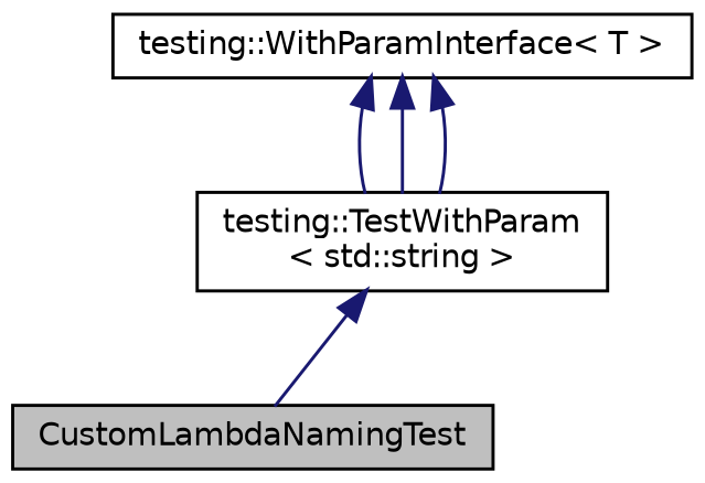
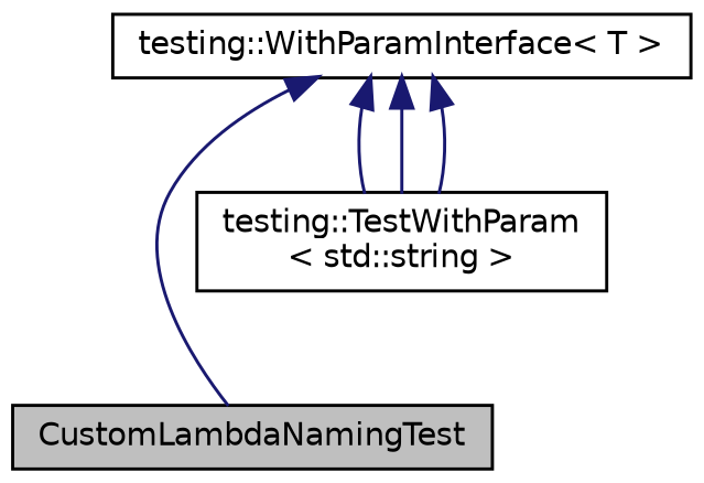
  digraph {
    node [color=black fillcolor=white fontname=Helvetica fontsize=10 shape=record style=filled]
    edge [color=midnightblue dir=back fontname=Helvetica fontsize=10 labelfontname=Helvetica labelfontsize=10 style=solid]
    n1 [fillcolor=grey75 fontcolor=black height=0.2 label=CustomLambdaNamingTest width=0.4]
    n2 [height=0.2 label="testing::TestWithParam\l\< std::string \>" width=0.4]
    n3 [height=0.2 label="testing::WithParamInterface\< T \>" width=0.4]
-   n2 -> n1
+   n3 -> n1
    n3 -> n2
    n3 -> n2
    n3 -> n2
  }
